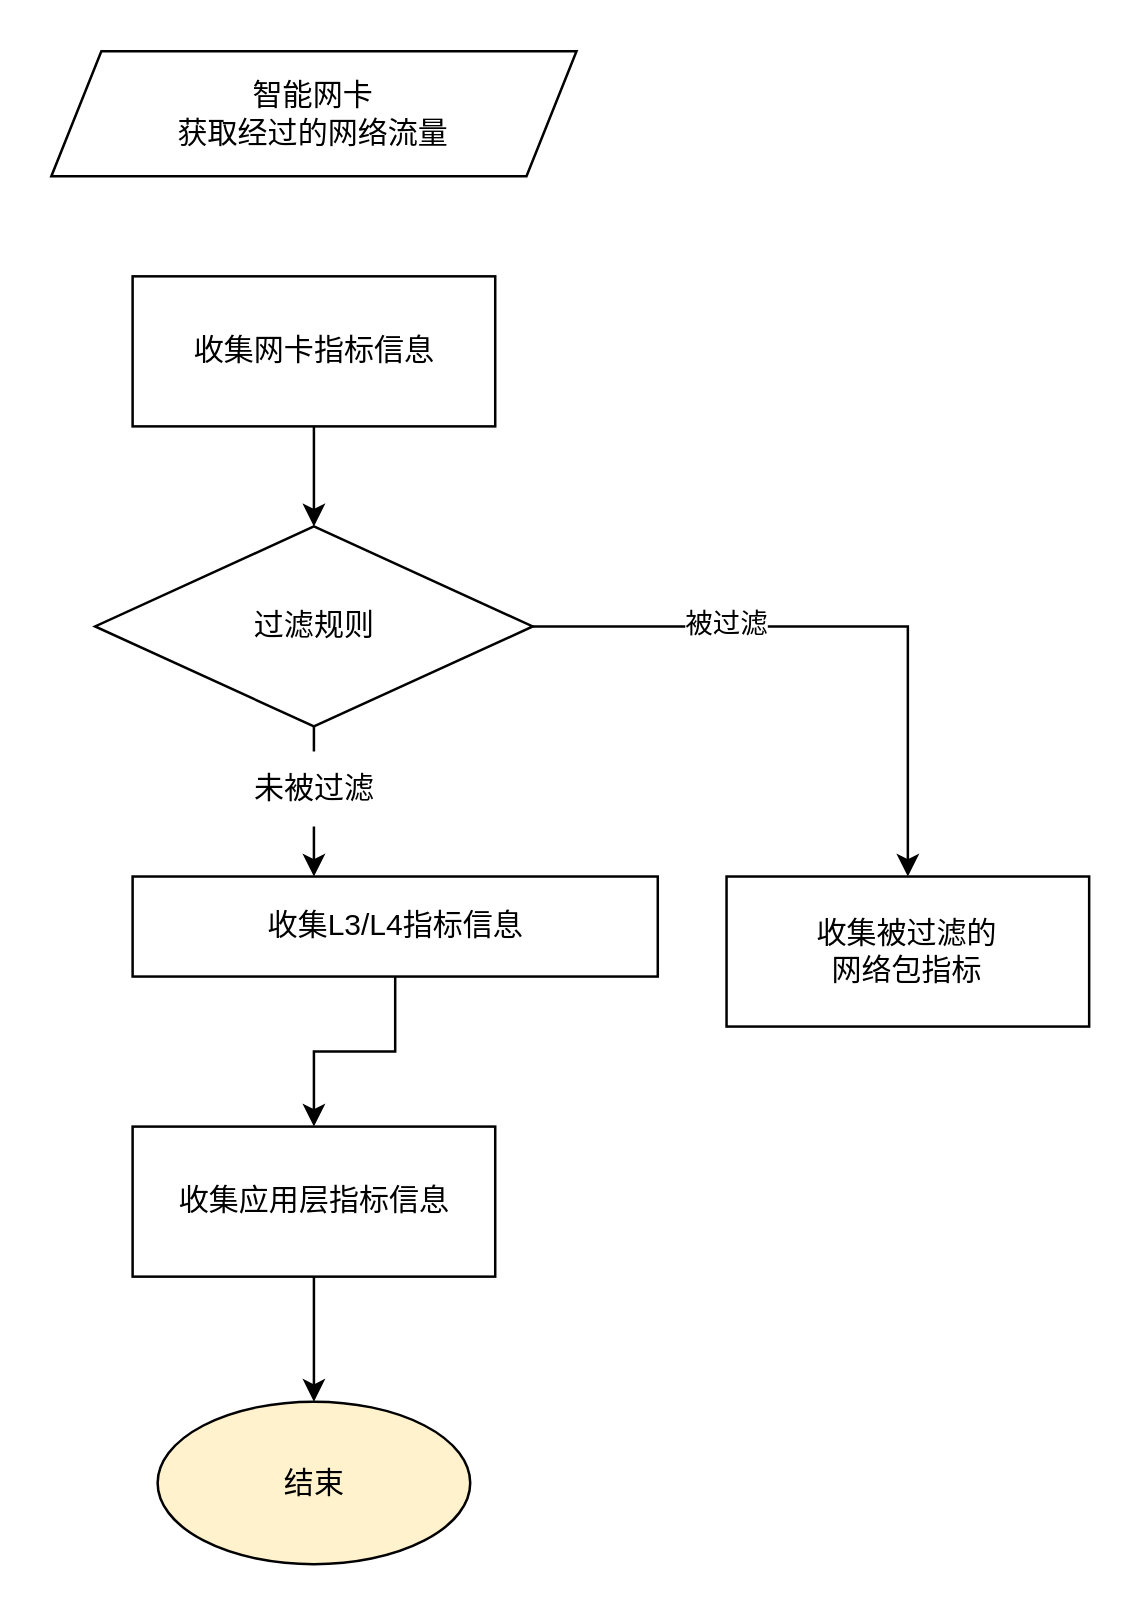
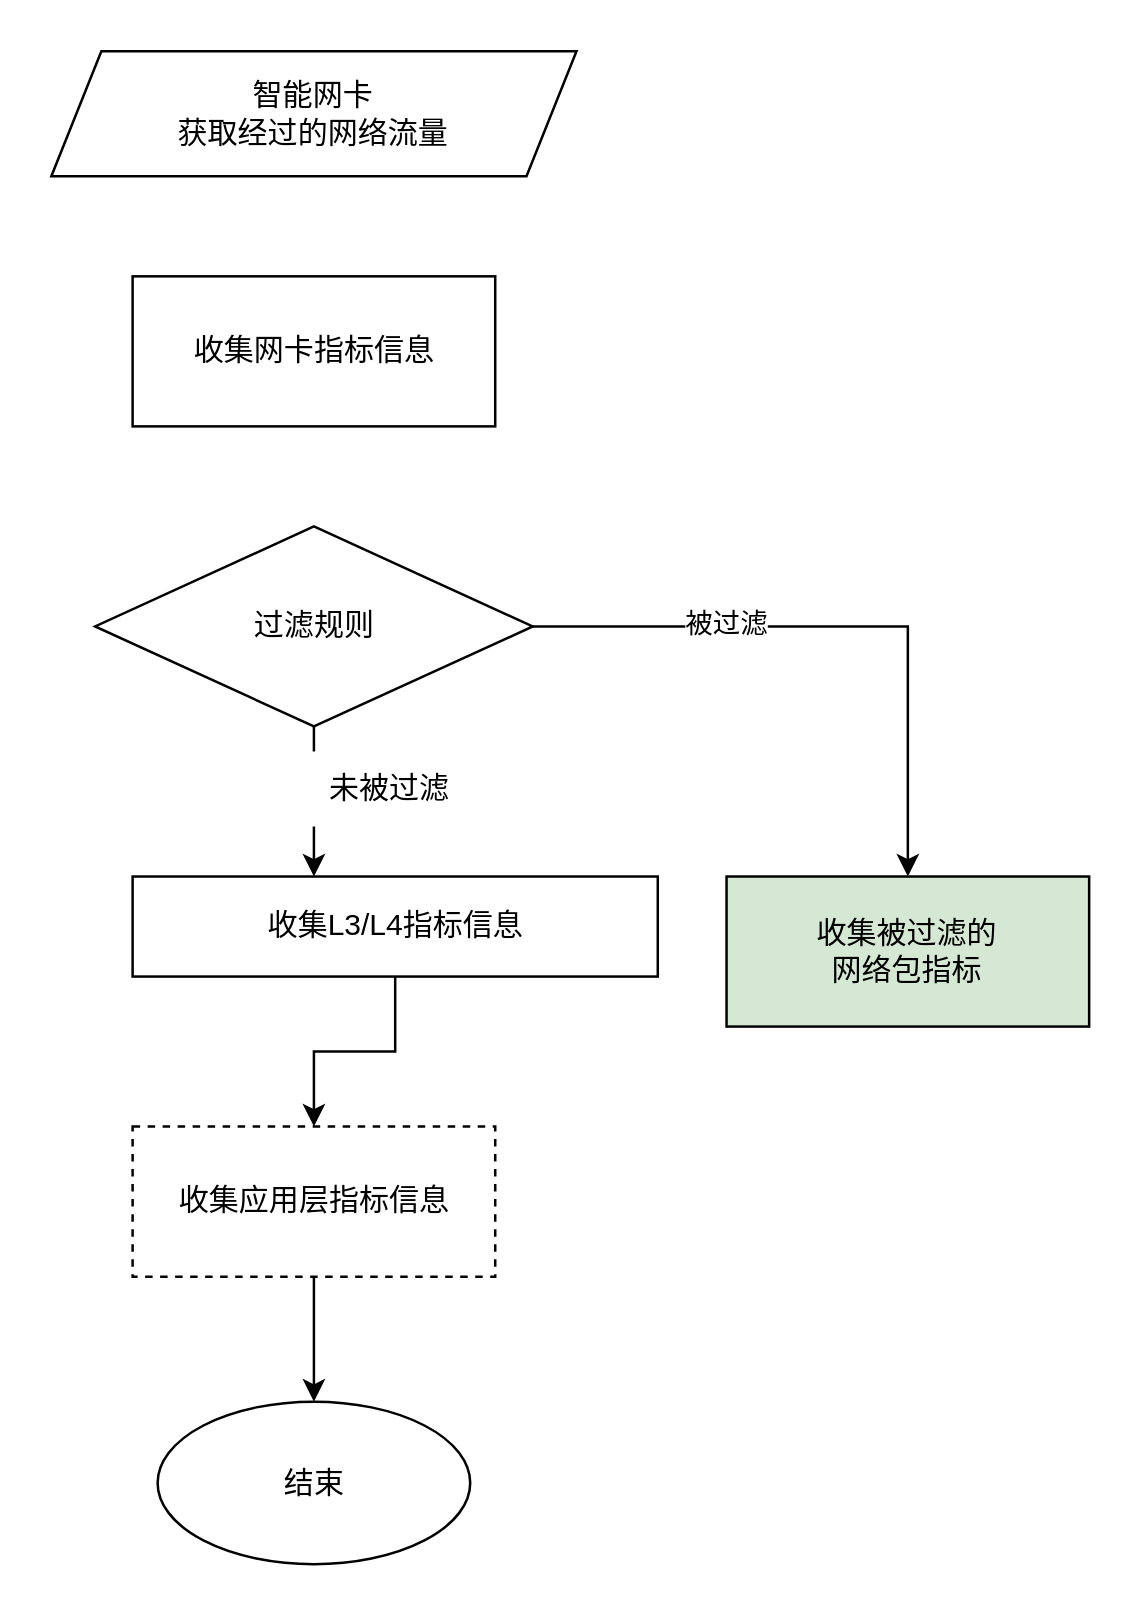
  <mxCell id="0" />
  <mxCell id="1" parent="0" />
  <mxCell id="2" value="智能网卡&lt;br&gt;获取经过的网络流量" style="shape=parallelogram;perimeter=parallelogramPerimeter;whiteSpace=wrap;html=1;fixedSize=1;" vertex="1" parent="1"><mxGeometry x="20" y="20" width="210" height="50" as="geometry" /></mxCell>
- <mxCell id="3" style="edgeStyle=orthogonalEdgeStyle;rounded=0;orthogonalLoop=1;jettySize=auto;html=1;exitX=0.5;exitY=1;exitDx=0;exitDy=0;entryX=0.5;entryY=0;entryDx=0;entryDy=0;" edge="1" parent="1" source="4" target="8"><mxGeometry relative="1" as="geometry" /></mxCell>
  <mxCell id="4" value="收集网卡指标信息" style="rounded=0;whiteSpace=wrap;html=1;" vertex="1" parent="1"><mxGeometry x="52.5" y="110" width="145" height="60" as="geometry" /></mxCell>
  <mxCell id="5" style="edgeStyle=orthogonalEdgeStyle;rounded=0;orthogonalLoop=1;jettySize=auto;html=1;exitX=1;exitY=0.5;exitDx=0;exitDy=0;entryX=0.5;entryY=0;entryDx=0;entryDy=0;" edge="1" parent="1" source="8" target="10"><mxGeometry relative="1" as="geometry" /></mxCell>
  <mxCell id="6" value="被过滤" style="edgeLabel;html=1;align=center;verticalAlign=middle;resizable=0;points=[];" vertex="1" connectable="0" parent="5"><mxGeometry x="-0.386" y="2" relative="1" as="geometry"><mxPoint as="offset" /></mxGeometry></mxCell>
  <mxCell id="7" style="edgeStyle=orthogonalEdgeStyle;rounded=0;orthogonalLoop=1;jettySize=auto;html=1;exitX=0.5;exitY=1;exitDx=0;exitDy=0;" edge="1" parent="1" source="8" target="12"><mxGeometry relative="1" as="geometry"><Array as="points"><mxPoint x="125" y="330" /><mxPoint x="125" y="330" /></Array></mxGeometry></mxCell>
  <mxCell id="8" value="过滤规则" style="rhombus;whiteSpace=wrap;html=1;" vertex="1" parent="1"><mxGeometry x="37.5" y="210" width="175" height="80" as="geometry" /></mxCell>
- <mxCell id="9" value="结束" style="ellipse;whiteSpace=wrap;html=1;fillColor=#fff2cc;" vertex="1" parent="1"><mxGeometry x="62.5" y="560" width="125" height="65" as="geometry" /></mxCell>
- <mxCell id="10" value="收集被过滤的&lt;br&gt;网络包指标" style="rounded=0;whiteSpace=wrap;html=1;" vertex="1" parent="1"><mxGeometry x="290" y="350" width="145" height="60" as="geometry" /></mxCell>
+ <mxCell id="9" value="结束" style="ellipse;whiteSpace=wrap;html=1;" vertex="1" parent="1"><mxGeometry x="62.5" y="560" width="125" height="65" as="geometry" /></mxCell>
+ <mxCell id="10" value="收集被过滤的&lt;br&gt;网络包指标" style="rounded=0;whiteSpace=wrap;html=1;fillColor=#d5e8d4;" vertex="1" parent="1"><mxGeometry x="290" y="350" width="145" height="60" as="geometry" /></mxCell>
  <mxCell id="11" style="edgeStyle=orthogonalEdgeStyle;rounded=0;orthogonalLoop=1;jettySize=auto;html=1;exitX=0.5;exitY=1;exitDx=0;exitDy=0;entryX=0.5;entryY=0;entryDx=0;entryDy=0;" edge="1" parent="1" source="12" target="15"><mxGeometry relative="1" as="geometry" /></mxCell>
  <mxCell id="12" value="收集L3/L4指标信息" style="rounded=0;whiteSpace=wrap;html=1;" vertex="1" parent="1"><mxGeometry x="52.5" y="350" width="210" height="40" as="geometry" /></mxCell>
- <mxCell id="13" value="未被过滤" style="text;html=1;align=center;verticalAlign=middle;resizable=0;points=[];autosize=1;strokeColor=none;fillColor=default;" vertex="1" parent="1"><mxGeometry x="90" y="300" width="70" height="30" as="geometry" /></mxCell>
+ <mxCell id="13" value="未被过滤" style="text;html=1;align=center;verticalAlign=middle;resizable=0;points=[];autosize=1;strokeColor=none;fillColor=default;" vertex="1" parent="1"><mxGeometry x="120" y="300" width="70" height="30" as="geometry" /></mxCell>
  <mxCell id="14" style="edgeStyle=orthogonalEdgeStyle;rounded=0;orthogonalLoop=1;jettySize=auto;html=1;exitX=0.5;exitY=1;exitDx=0;exitDy=0;" edge="1" parent="1" source="15" target="9"><mxGeometry relative="1" as="geometry" /></mxCell>
- <mxCell id="15" value="收集应用层指标信息" style="rounded=0;whiteSpace=wrap;html=1;" vertex="1" parent="1"><mxGeometry x="52.5" y="450" width="145" height="60" as="geometry" /></mxCell>
+ <mxCell id="15" value="收集应用层指标信息" style="rounded=0;whiteSpace=wrap;html=1;dashed=1;" vertex="1" parent="1"><mxGeometry x="52.5" y="450" width="145" height="60" as="geometry" /></mxCell>
